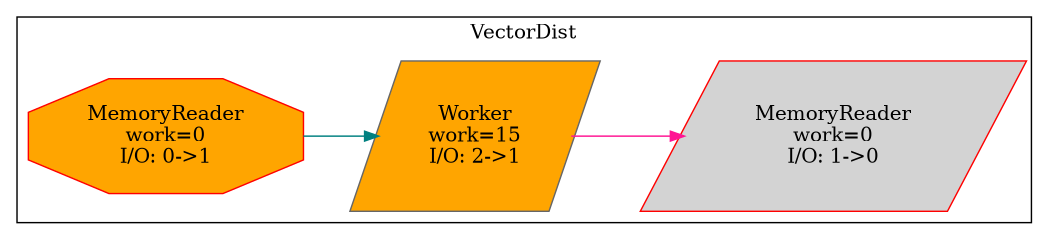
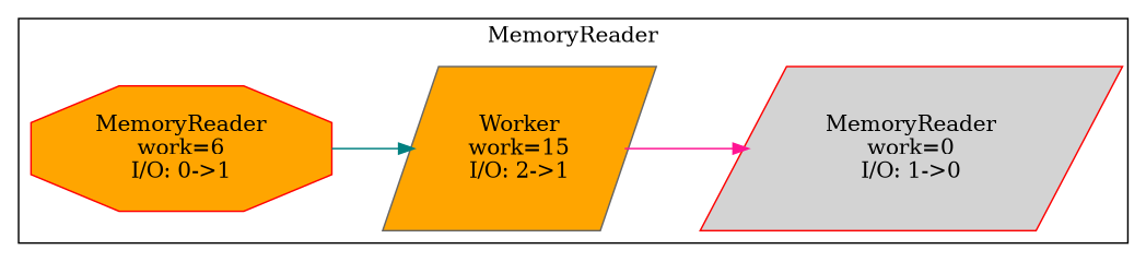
  digraph {
    rankdir=LR
    node [color=red fillcolor=orange shape=parallelogram style=filled]
-   n1 [label="MemoryReader\nwork=0\nI/O: 0->1" shape=octagon]
+   n1 [label="MemoryReader\nwork=6\nI/O: 0->1" shape=octagon]
    n2 [color=gray40 label="Worker\nwork=15\nI/O: 2->1"]
    n3 [fillcolor=lightgrey label="MemoryReader\nwork=0\nI/O: 1->0"]
    subgraph cluster_1 {
      color=black
-     label=VectorDist
+     label=MemoryReader
      n1
      n2
      n3
    }
    n1 -> n2 [color=teal]
    n2 -> n3 [color=deeppink]
  }
